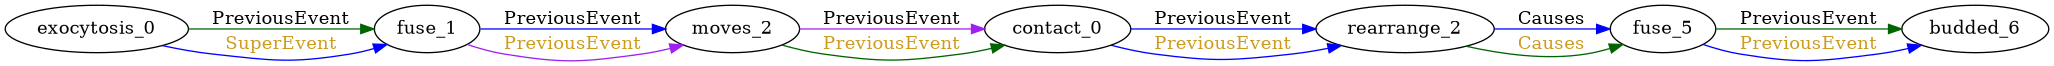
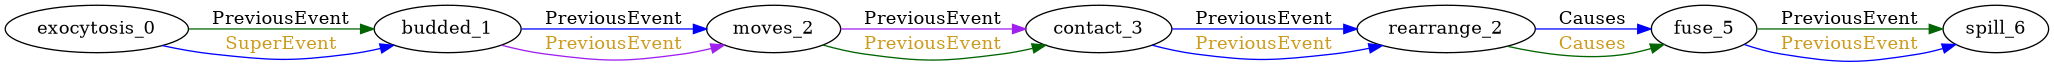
  digraph {
    rankdir=LR
    edge [color=blue fontcolor=black]
    n1 [label=exocytosis_0]
-   n2 [label=fuse_1]
+   n2 [label=budded_1]
    n3 [label=moves_2]
-   n4 [label=contact_0]
+   n4 [label=contact_3]
    n5 [label=rearrange_2]
    n6 [label=fuse_5]
-   n7 [label=budded_6]
+   n7 [label=spill_6]
    n1 -> n2 [color=darkgreen label=PreviousEvent]
    n1 -> n2 [fontcolor=goldenrod3 label=SuperEvent]
    n2 -> n3 [label=PreviousEvent]
    n2 -> n3 [color=purple fontcolor=goldenrod3 label=PreviousEvent]
    n3 -> n4 [color=purple label=PreviousEvent]
    n3 -> n4 [color=darkgreen fontcolor=goldenrod3 label=PreviousEvent]
    n4 -> n5 [label=PreviousEvent]
    n4 -> n5 [fontcolor=goldenrod3 label=PreviousEvent]
    n5 -> n6 [label=Causes]
    n5 -> n6 [color=darkgreen fontcolor=goldenrod3 label=Causes]
    n6 -> n7 [color=darkgreen label=PreviousEvent]
    n6 -> n7 [fontcolor=goldenrod3 label=PreviousEvent]
  }
